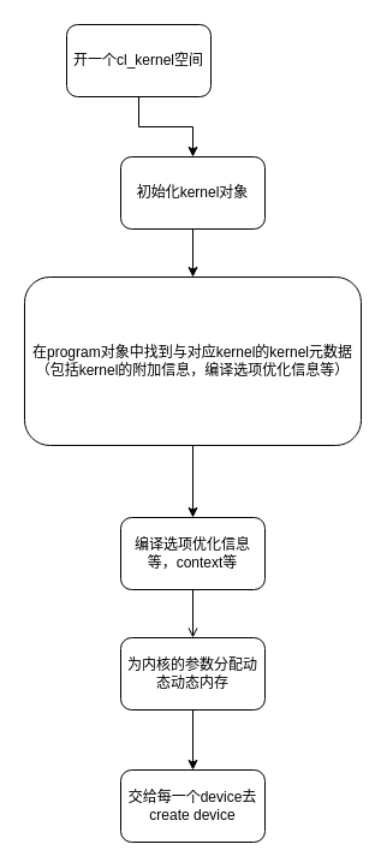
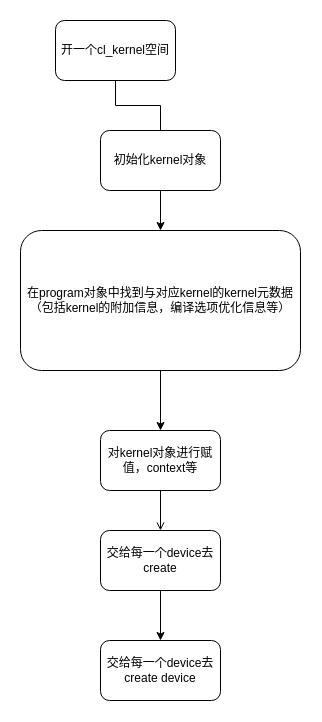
  <mxCell id="0" />
  <mxCell id="1" parent="0" />
- <mxCell id="2" value="" style="edgeStyle=orthogonalEdgeStyle;rounded=0;orthogonalLoop=1;jettySize=auto;html=1;" edge="1" parent="1" source="3" target="5"><mxGeometry relative="1" as="geometry" /></mxCell>
+ <mxCell id="2" value="" style="edgeStyle=orthogonalEdgeStyle;rounded=0;orthogonalLoop=1;jettySize=auto;html=1;endArrow=none;" edge="1" parent="1" source="3" target="5"><mxGeometry relative="1" as="geometry" /></mxCell>
  <mxCell id="3" value="开一个cl_kernel空间" style="rounded=1;whiteSpace=wrap;html=1;" vertex="1" parent="1"><mxGeometry x="55" y="20" width="120" height="60" as="geometry" /></mxCell>
  <mxCell id="4" value="" style="edgeStyle=orthogonalEdgeStyle;rounded=0;orthogonalLoop=1;jettySize=auto;html=1;" edge="1" parent="1" source="5" target="7"><mxGeometry relative="1" as="geometry" /></mxCell>
  <mxCell id="5" value="初始化kernel对象" style="whiteSpace=wrap;html=1;rounded=1;" vertex="1" parent="1"><mxGeometry x="100" y="130" width="120" height="60" as="geometry" /></mxCell>
  <mxCell id="6" value="" style="edgeStyle=orthogonalEdgeStyle;rounded=0;orthogonalLoop=1;jettySize=auto;html=1;" edge="1" parent="1" source="7" target="9"><mxGeometry relative="1" as="geometry" /></mxCell>
  <mxCell id="7" value="在program对象中找到与对应kernel的kernel元数据（包括kernel的附加信息，编译选项优化信息等）" style="whiteSpace=wrap;html=1;rounded=1;" vertex="1" parent="1"><mxGeometry x="20" y="230" width="280" height="140" as="geometry" /></mxCell>
  <mxCell id="8" value="" style="edgeStyle=orthogonalEdgeStyle;rounded=0;orthogonalLoop=1;jettySize=auto;html=1;endArrow=open;" edge="1" parent="1" source="9" target="11"><mxGeometry relative="1" as="geometry" /></mxCell>
- <mxCell id="9" value="编译选项优化信息等，context等" style="whiteSpace=wrap;html=1;rounded=1;" vertex="1" parent="1"><mxGeometry x="100" y="430" width="120" height="60" as="geometry" /></mxCell>
+ <mxCell id="9" value="对kernel对象进行赋值，context等" style="whiteSpace=wrap;html=1;rounded=1;" vertex="1" parent="1"><mxGeometry x="100" y="430" width="120" height="60" as="geometry" /></mxCell>
  <mxCell id="10" value="" style="edgeStyle=orthogonalEdgeStyle;rounded=0;orthogonalLoop=1;jettySize=auto;html=1;" edge="1" parent="1" source="11" target="12"><mxGeometry relative="1" as="geometry" /></mxCell>
- <mxCell id="11" value="为内核的参数分配动态动态内存" style="whiteSpace=wrap;html=1;rounded=1;" vertex="1" parent="1"><mxGeometry x="100" y="530" width="120" height="60" as="geometry" /></mxCell>
+ <mxCell id="11" value="交给每一个device去create" style="whiteSpace=wrap;html=1;rounded=1;" vertex="1" parent="1"><mxGeometry x="100" y="530" width="120" height="60" as="geometry" /></mxCell>
  <mxCell id="12" value="交给每一个device去create device" style="whiteSpace=wrap;html=1;rounded=1;" vertex="1" parent="1"><mxGeometry x="100" y="640" width="120" height="60" as="geometry" /></mxCell>
